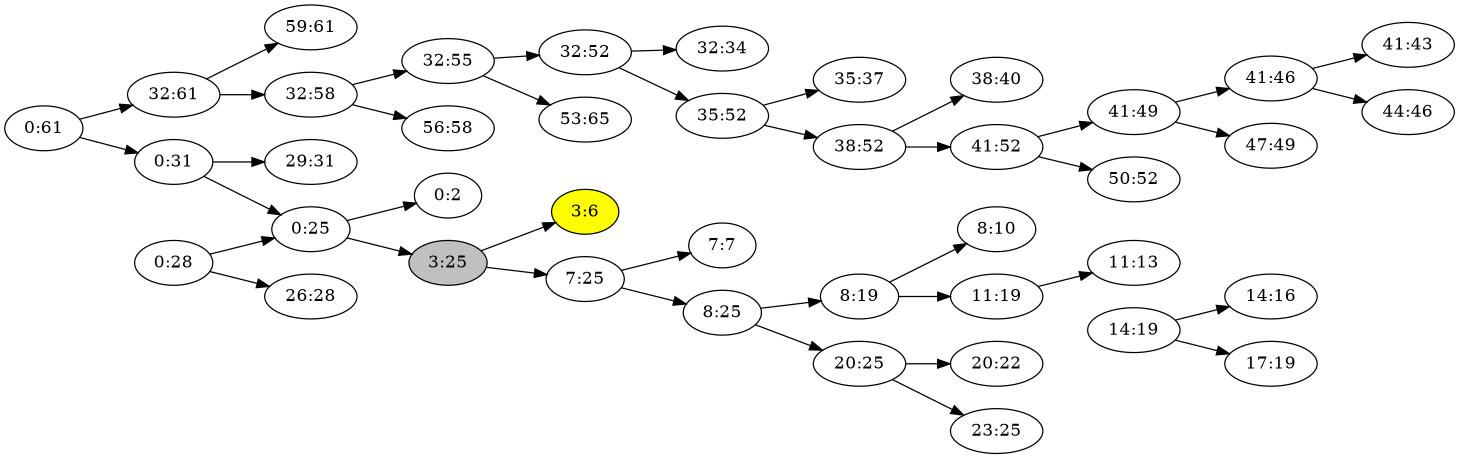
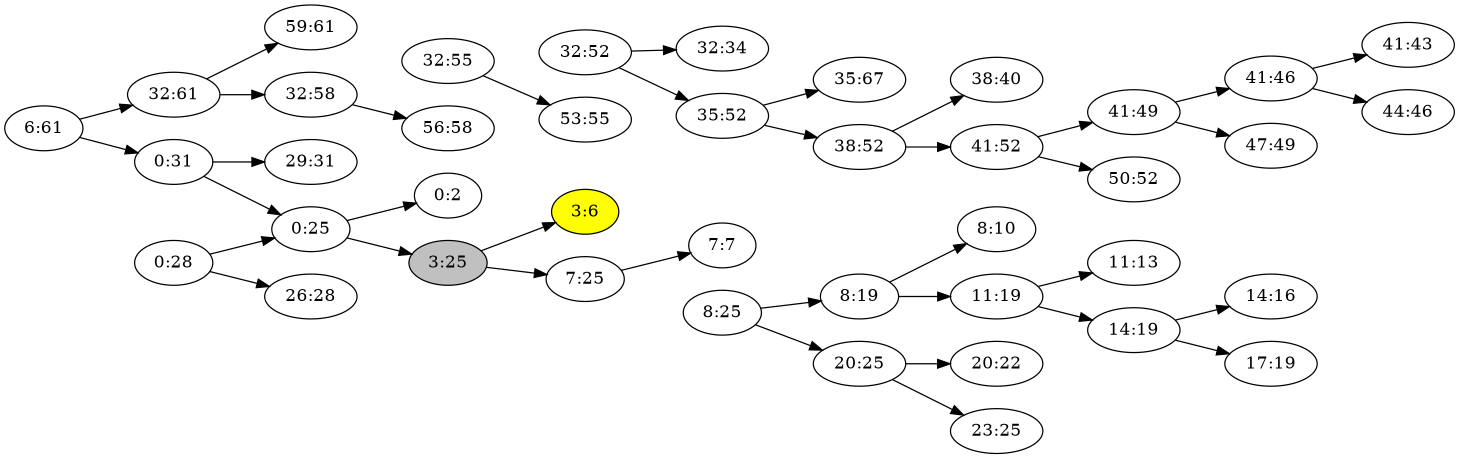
  digraph {
    rankdir=LR
-   n1 [label="0:61"]
+   n1 [label="6:61"]
    n2 [label="0:31"]
    n3 [label="32:61"]
    n4 [label="29:31"]
    n5 [label="0:25"]
    n6 [label="32:58"]
    n7 [label="59:61"]
    n8 [label="0:28"]
    n9 [label="26:28"]
    n10 [label="0:2"]
    n11 [fillcolor=grey label="3:25" style=filled]
    n12 [fillcolor=yellow label="3:6" style=filled]
    n13 [label="7:25"]
    n14 [label="7:7"]
    n15 [label="8:25"]
    n16 [label="8:19"]
    n17 [label="20:25"]
    n18 [label="8:10"]
    n19 [label="11:19"]
    n20 [label="20:22"]
    n21 [label="23:25"]
    n22 [label="11:13"]
    n23 [label="14:19"]
    n24 [label="14:16"]
    n25 [label="17:19"]
    n26 [label="32:55"]
    n27 [label="56:58"]
    n28 [label="32:52"]
-   n29 [label="53:65"]
+   n29 [label="53:55"]
    n30 [label="32:34"]
    n31 [label="35:52"]
-   n32 [label="35:37"]
+   n32 [label="35:67"]
    n33 [label="38:52"]
    n34 [label="38:40"]
    n35 [label="41:52"]
    n36 [label="41:49"]
    n37 [label="50:52"]
    n38 [label="41:46"]
    n39 [label="47:49"]
    n40 [label="41:43"]
    n41 [label="44:46"]
    n1 -> n2
    n1 -> n3
    n2 -> n4
    n2 -> n5
    n3 -> n6
    n3 -> n7
    n5 -> n10
    n5 -> n11
-   n6 -> n26
    n6 -> n27
    n8 -> n5
    n8 -> n9
    n11 -> n12
    n11 -> n13
    n13 -> n14
-   n13 -> n15
    n15 -> n16
    n15 -> n17
    n16 -> n18
    n16 -> n19
    n17 -> n20
    n17 -> n21
    n19 -> n22
+   n19 -> n23
    n23 -> n24
    n23 -> n25
-   n26 -> n28
    n26 -> n29
    n28 -> n30
    n28 -> n31
    n31 -> n32
    n31 -> n33
    n33 -> n34
    n33 -> n35
    n35 -> n36
    n35 -> n37
    n36 -> n38
    n36 -> n39
    n38 -> n40
    n38 -> n41
  }
